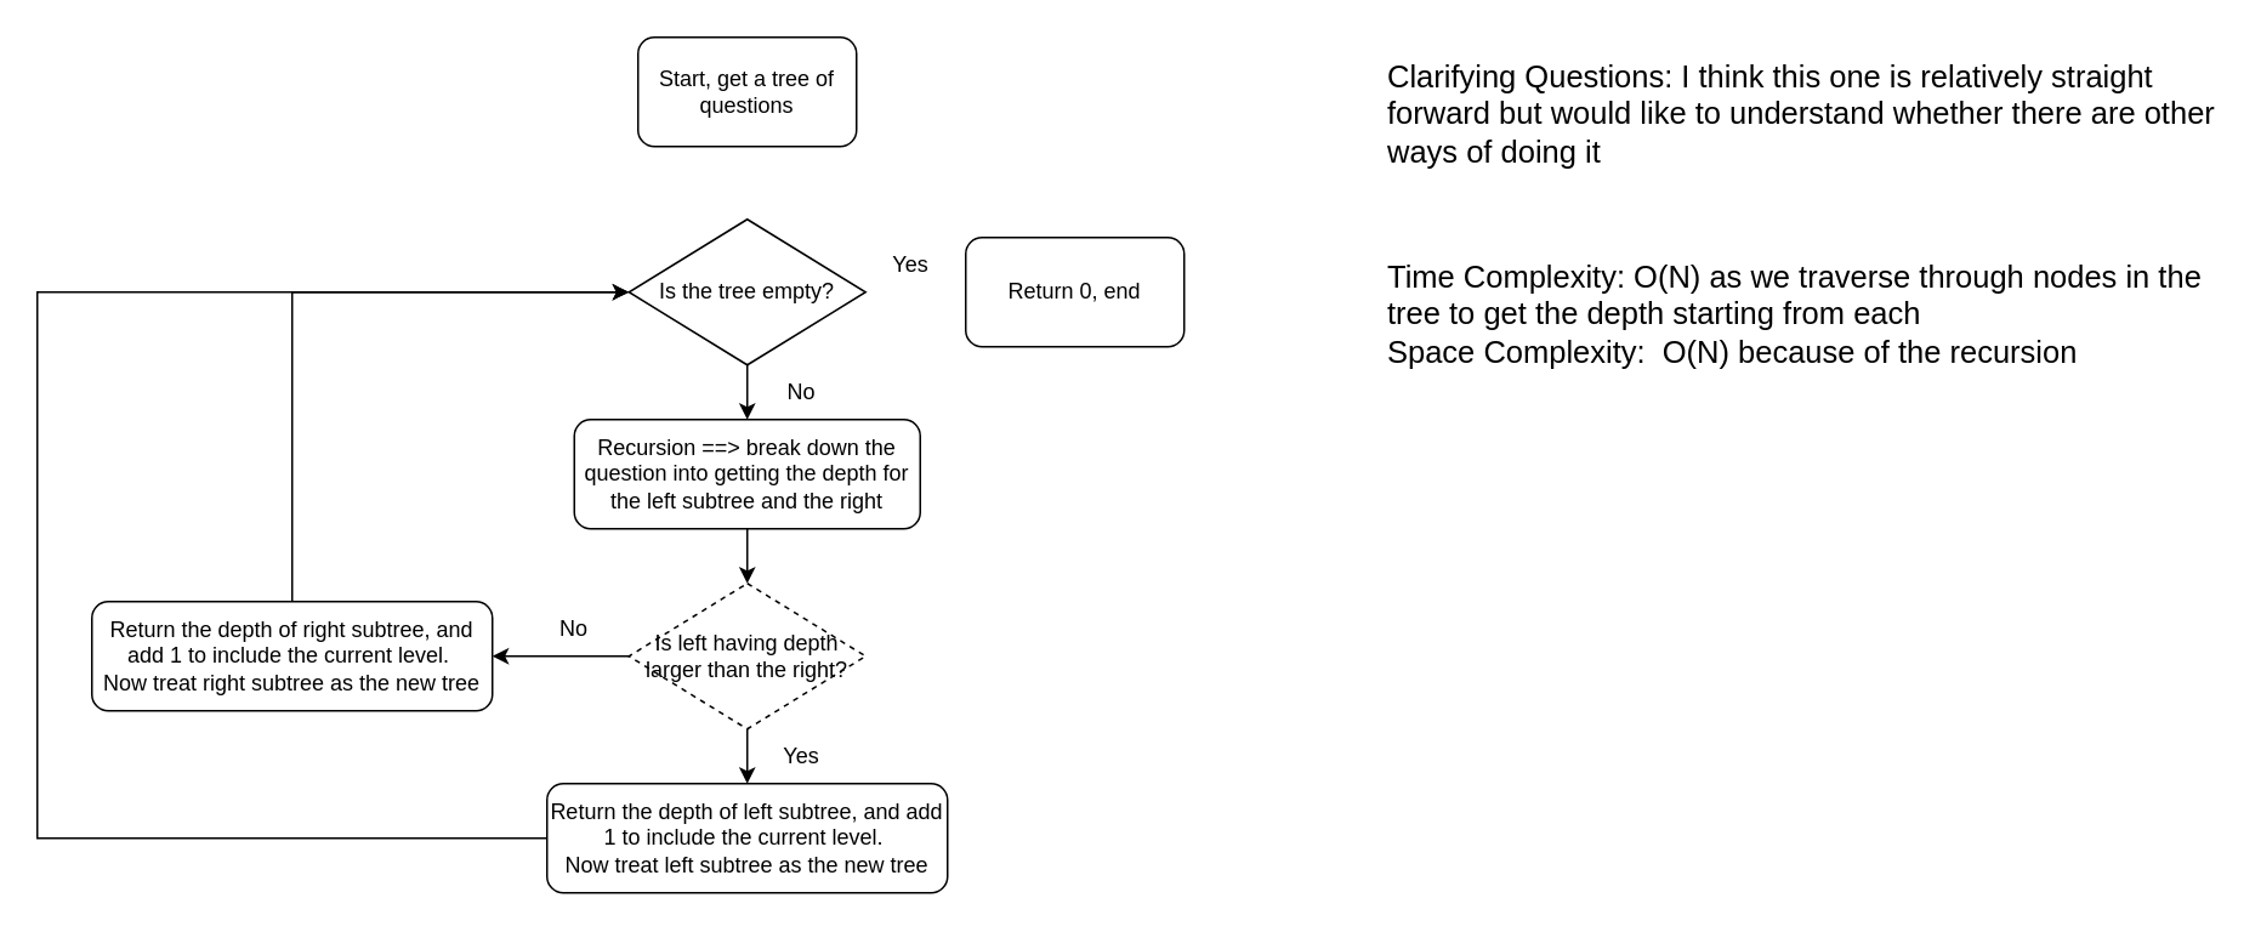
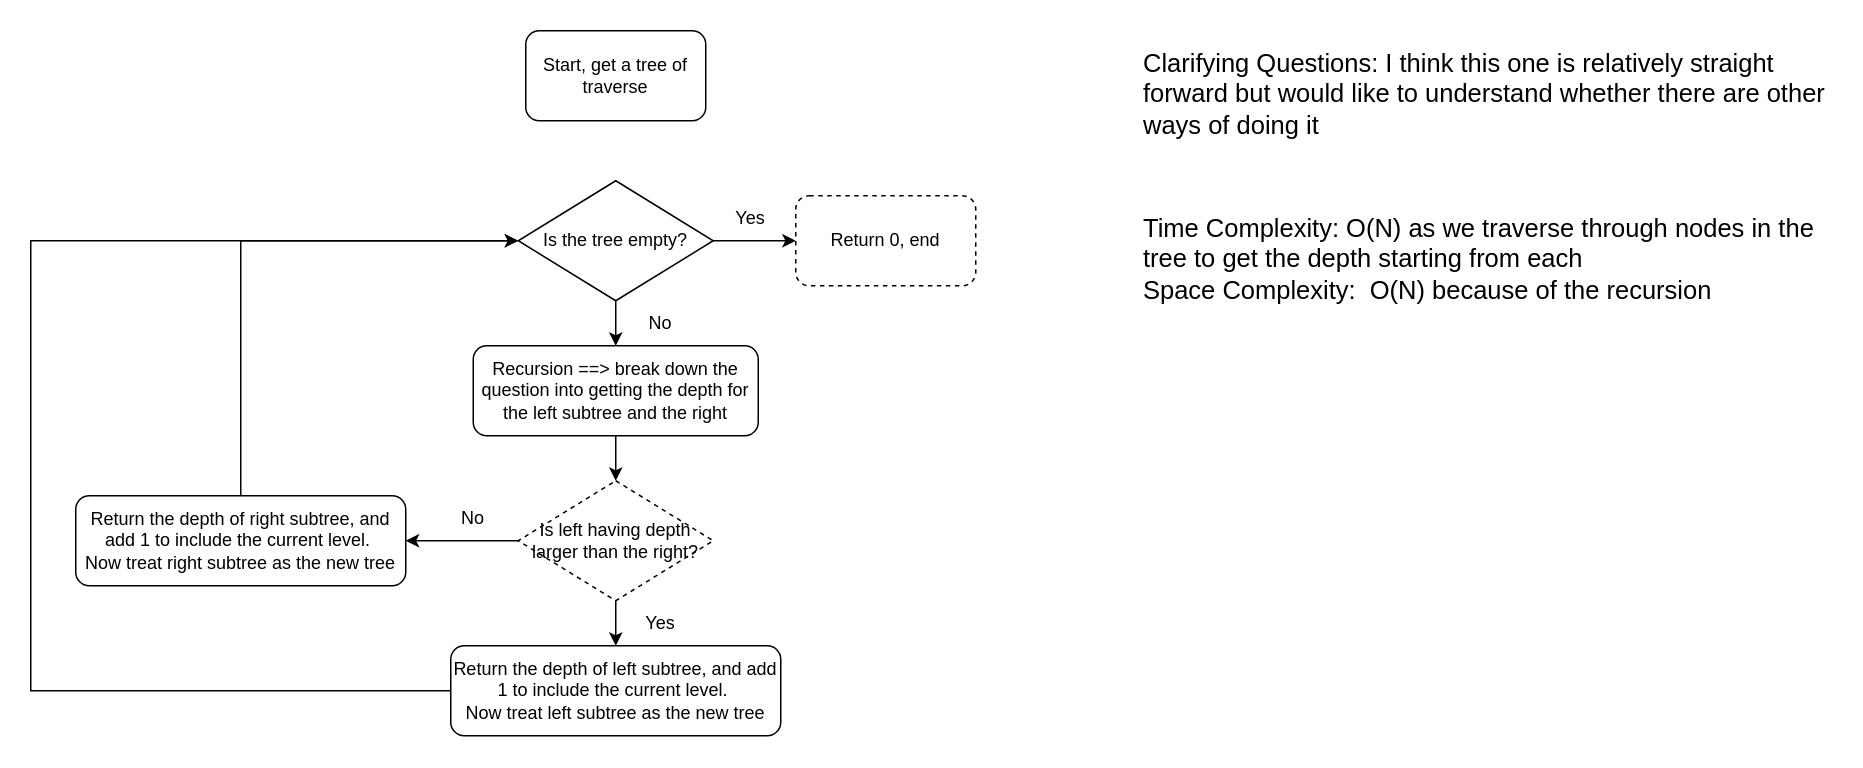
  <mxCell id="0" />
  <mxCell id="1" parent="0" />
- <mxCell id="2" value="Start, get a tree of questions" style="rounded=1;whiteSpace=wrap;html=1;" vertex="1" parent="1"><mxGeometry x="350" y="20" width="120" height="60" as="geometry" /></mxCell>
+ <mxCell id="2" value="Start, get a tree of traverse" style="rounded=1;whiteSpace=wrap;html=1;" vertex="1" parent="1"><mxGeometry x="350" y="20" width="120" height="60" as="geometry" /></mxCell>
  <mxCell id="3" style="edgeStyle=orthogonalEdgeStyle;rounded=0;orthogonalLoop=1;jettySize=auto;html=1;exitX=0.5;exitY=1;exitDx=0;exitDy=0;entryX=0.5;entryY=0;entryDx=0;entryDy=0;" edge="1" parent="1" source="4" target="12"><mxGeometry relative="1" as="geometry" /></mxCell>
  <mxCell id="4" value="Recursion ==&amp;gt; break down the question into getting the depth for the left subtree and the right" style="rounded=1;whiteSpace=wrap;html=1;" vertex="1" parent="1"><mxGeometry x="315" y="230" width="190" height="60" as="geometry" /></mxCell>
+ <mxCell id="5" style="edgeStyle=orthogonalEdgeStyle;rounded=0;orthogonalLoop=1;jettySize=auto;html=1;exitX=1;exitY=0.5;exitDx=0;exitDy=0;" edge="1" parent="1" source="8" target="9"><mxGeometry relative="1" as="geometry" /></mxCell>
  <mxCell id="6" style="edgeStyle=orthogonalEdgeStyle;rounded=0;orthogonalLoop=1;jettySize=auto;html=1;exitX=0.5;exitY=1;exitDx=0;exitDy=0;entryX=0.5;entryY=0;entryDx=0;entryDy=0;" edge="1" parent="1" source="8" target="4"><mxGeometry relative="1" as="geometry" /></mxCell>
  <mxCell id="7" style="edgeStyle=orthogonalEdgeStyle;rounded=0;orthogonalLoop=1;jettySize=auto;html=1;exitX=0;exitY=0.5;exitDx=0;exitDy=0;" edge="1" parent="1" source="8"><mxGeometry relative="1" as="geometry"><mxPoint x="345" y="160" as="targetPoint" /></mxGeometry></mxCell>
  <mxCell id="8" value="Is the tree empty?" style="rhombus;whiteSpace=wrap;html=1;" vertex="1" parent="1"><mxGeometry x="345" y="120" width="130" height="80" as="geometry" /></mxCell>
- <mxCell id="9" value="Return 0, end" style="rounded=1;whiteSpace=wrap;html=1;" vertex="1" parent="1"><mxGeometry x="530" y="130" width="120" height="60" as="geometry" /></mxCell>
+ <mxCell id="9" value="Return 0, end" style="rounded=1;whiteSpace=wrap;html=1;dashed=1;" vertex="1" parent="1"><mxGeometry x="530" y="130" width="120" height="60" as="geometry" /></mxCell>
  <mxCell id="10" style="edgeStyle=orthogonalEdgeStyle;rounded=0;orthogonalLoop=1;jettySize=auto;html=1;exitX=0.5;exitY=1;exitDx=0;exitDy=0;entryX=0.5;entryY=0;entryDx=0;entryDy=0;" edge="1" parent="1" source="12"><mxGeometry relative="1" as="geometry"><mxPoint x="410" y="430" as="targetPoint" /></mxGeometry></mxCell>
  <mxCell id="11" style="edgeStyle=orthogonalEdgeStyle;rounded=0;orthogonalLoop=1;jettySize=auto;html=1;exitX=0;exitY=0.5;exitDx=0;exitDy=0;entryX=1;entryY=0.5;entryDx=0;entryDy=0;" edge="1" parent="1" source="12" target="14"><mxGeometry relative="1" as="geometry" /></mxCell>
  <mxCell id="12" value="Is left having depth larger than the right?" style="rhombus;whiteSpace=wrap;html=1;dashed=1;" vertex="1" parent="1"><mxGeometry x="345" y="320" width="130" height="80" as="geometry" /></mxCell>
  <mxCell id="13" style="edgeStyle=orthogonalEdgeStyle;rounded=0;orthogonalLoop=1;jettySize=auto;html=1;exitX=0.5;exitY=0;exitDx=0;exitDy=0;entryX=0;entryY=0.5;entryDx=0;entryDy=0;" edge="1" parent="1" source="14" target="8"><mxGeometry relative="1" as="geometry" /></mxCell>
  <mxCell id="14" value="Return the depth of right subtree, and add 1 to include the current level.&amp;nbsp;&lt;div&gt;Now treat right subtree as the new tree&lt;/div&gt;" style="rounded=1;whiteSpace=wrap;html=1;" vertex="1" parent="1"><mxGeometry x="50" y="330" width="220" height="60" as="geometry" /></mxCell>
  <mxCell id="15" value="Yes" style="text;html=1;align=center;verticalAlign=middle;whiteSpace=wrap;rounded=0;" vertex="1" parent="1"><mxGeometry x="470" y="130" width="60" height="30" as="geometry" /></mxCell>
  <mxCell id="16" value="No" style="text;html=1;align=center;verticalAlign=middle;whiteSpace=wrap;rounded=0;" vertex="1" parent="1"><mxGeometry x="410" y="200" width="60" height="30" as="geometry" /></mxCell>
  <mxCell id="17" value="Yes" style="text;html=1;align=center;verticalAlign=middle;whiteSpace=wrap;rounded=0;" vertex="1" parent="1"><mxGeometry x="410" y="400" width="60" height="30" as="geometry" /></mxCell>
  <mxCell id="18" value="No" style="text;html=1;align=center;verticalAlign=middle;whiteSpace=wrap;rounded=0;" vertex="1" parent="1"><mxGeometry x="285" y="330" width="60" height="30" as="geometry" /></mxCell>
  <mxCell id="19" value="&lt;font style=&quot;font-size: 17px;&quot;&gt;Clarifying Questions: I think this one is relatively straight forward but would like to understand whether there are other ways of doing it&lt;/font&gt;&lt;span style=&quot;background-color: initial; color: rgba(0, 0, 0, 0); font-family: monospace; font-size: 0px; text-wrap: nowrap;&quot;&gt;3CmxGraphModel%3E%3Croot%3E%3CmxCell%20id%3D%220%22%2F%3E%3CmxCell%20id%3D%221%22%20parent%3D%220%22%2F%3E%3CmxCell%20id%3D%222%22%20value%3D%22%26lt%3Bspan%20style%3D%26quot%3Bfont-size%3A%2017px%3B%26quot%3B%26gt%3BTime%20Complexity%3A%20O(n)%20as%20we%20traverse%20through%20the%20list%26lt%3B%2Fspan%26gt%3B%26lt%3Bdiv%26gt%3B%26lt%3Bspan%20style%3D%26quot%3Bfont-size%3A%2017px%3B%26quot%3B%26gt%3BSpace%20Complexity%3A%26amp%3Bnbsp%3B%20O(1)%20as%20I%20just%20need%20three%20pointers%20(prev%2Fcurrent%2Fnext)%26lt%3Bbr%26gt%3B%26lt%3B%2Fspan%26gt%3B%26lt%3B%2Fdiv%26gt%3B%22%20style%3D%22text%3Bhtml%3D1%3Balign%3Dleft%3BverticalAlign%3Dmiddle%3BwhiteSpace%3Dwrap%3Brounded%3D0%3B%22%20vertex%3D%221%22%20parent%3D%221%22%3E%3CmxGeometry%20x%3D%2252%22%20y%3D%22680%22%20width%3D%22460%22%20height%3D%2285%22%20as%3D%22geometry%22%2F%3E%3C%2FmxCell%3E%3C%2Froot%3E%3C%2FmxGraphModel%3E&lt;/span&gt;" style="text;html=1;align=left;verticalAlign=middle;whiteSpace=wrap;rounded=0;" vertex="1" parent="1"><mxGeometry x="760" y="20" width="460" height="85" as="geometry" /></mxCell>
  <mxCell id="20" value="&lt;span style=&quot;font-size: 17px;&quot;&gt;Time Complexity: O(N) as we traverse through nodes in the tree to get the depth starting from each&lt;/span&gt;&lt;div&gt;&lt;span style=&quot;font-size: 17px;&quot;&gt;Space Complexity:&amp;nbsp; O(N) because of the recursion&amp;nbsp;&lt;br&gt;&lt;/span&gt;&lt;/div&gt;" style="text;html=1;align=left;verticalAlign=middle;whiteSpace=wrap;rounded=0;" vertex="1" parent="1"><mxGeometry x="760" y="130" width="460" height="85" as="geometry" /></mxCell>
  <mxCell id="21" value="Return the depth of left subtree, and add 1 to include the current level.&amp;nbsp;&lt;div&gt;Now treat left subtree as the new tree&lt;/div&gt;" style="rounded=1;whiteSpace=wrap;html=1;" vertex="1" parent="1"><mxGeometry x="300" y="430" width="220" height="60" as="geometry" /></mxCell>
  <mxCell id="22" value="" style="endArrow=classic;html=1;rounded=0;entryX=0;entryY=0.5;entryDx=0;entryDy=0;" edge="1" parent="1" source="21" target="8"><mxGeometry width="50" height="50" relative="1" as="geometry"><mxPoint x="570" y="360" as="sourcePoint" /><mxPoint x="620" y="310" as="targetPoint" /><Array as="points"><mxPoint x="20" y="460" /><mxPoint x="20" y="300" /><mxPoint x="20" y="160" /></Array></mxGeometry></mxCell>
